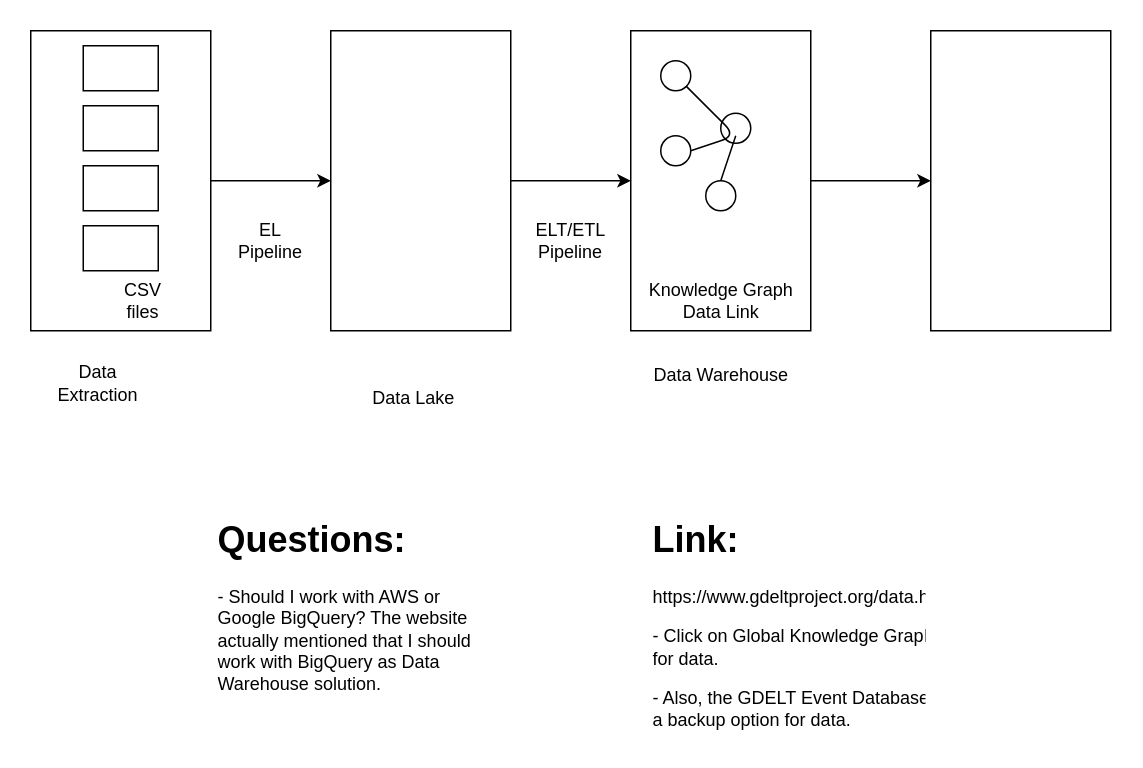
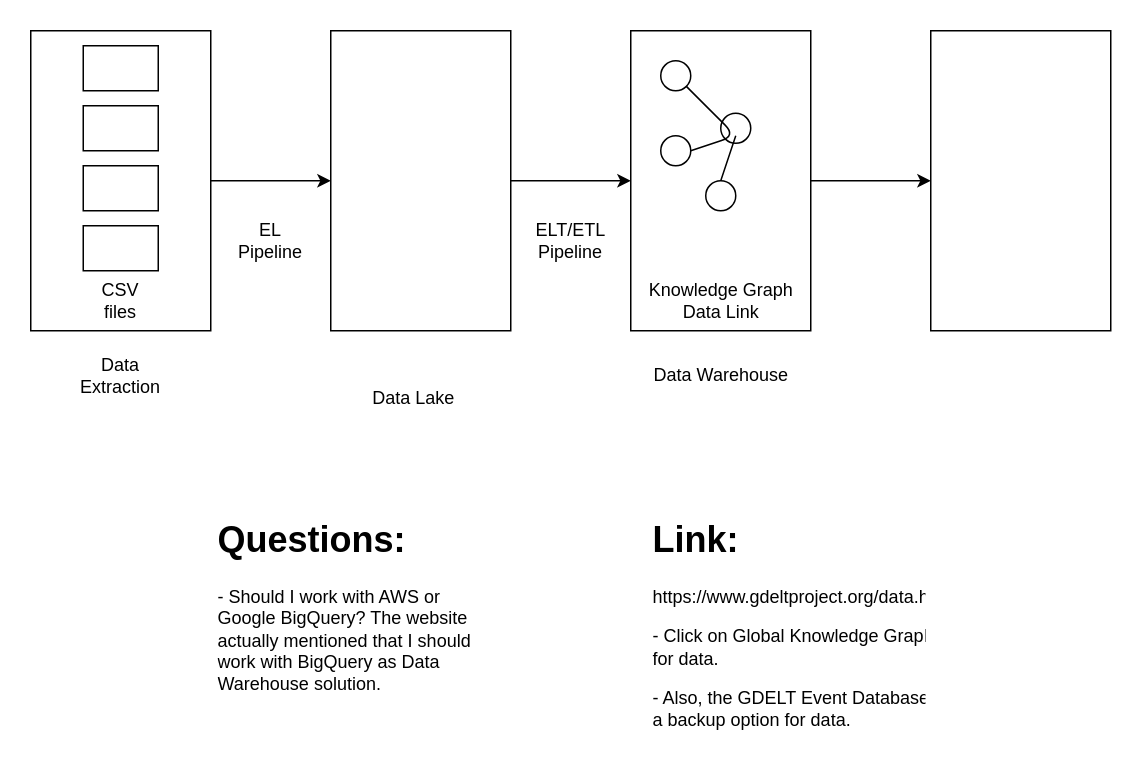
  <mxCell id="0" />
  <mxCell id="1" parent="0" />
  <mxCell id="2" style="edgeStyle=orthogonalEdgeStyle;rounded=0;orthogonalLoop=1;jettySize=auto;html=1;exitX=1;exitY=0.5;exitDx=0;exitDy=0;entryX=0;entryY=0.5;entryDx=0;entryDy=0;" edge="1" parent="1" source="3" target="6"><mxGeometry relative="1" as="geometry" /></mxCell>
  <mxCell id="3" value="" style="rounded=0;whiteSpace=wrap;html=1;" vertex="1" parent="1"><mxGeometry x="20" y="20" width="120" height="200" as="geometry" /></mxCell>
- <mxCell id="4" value="Data Extraction" style="text;html=1;strokeColor=none;fillColor=none;align=center;verticalAlign=middle;whiteSpace=wrap;rounded=0;" vertex="1" parent="1"><mxGeometry x="45" y="245" width="40" height="20" as="geometry" /></mxCell>
+ <mxCell id="4" value="Data Extraction" style="text;html=1;strokeColor=none;fillColor=none;align=center;verticalAlign=middle;whiteSpace=wrap;rounded=0;" vertex="1" parent="1"><mxGeometry x="60" y="240" width="40" height="20" as="geometry" /></mxCell>
  <mxCell id="5" style="edgeStyle=orthogonalEdgeStyle;rounded=0;orthogonalLoop=1;jettySize=auto;html=1;entryX=0;entryY=0.5;entryDx=0;entryDy=0;" edge="1" parent="1" source="6" target="9"><mxGeometry relative="1" as="geometry" /></mxCell>
  <mxCell id="6" value="" style="rounded=0;whiteSpace=wrap;html=1;" vertex="1" parent="1"><mxGeometry x="220" y="20" width="120" height="200" as="geometry" /></mxCell>
  <mxCell id="7" value="Data Lake" style="text;html=1;align=center;verticalAlign=middle;resizable=0;points=[];autosize=1;" vertex="1" parent="1"><mxGeometry x="240" y="255" width="70" height="20" as="geometry" /></mxCell>
  <mxCell id="8" style="edgeStyle=orthogonalEdgeStyle;rounded=0;orthogonalLoop=1;jettySize=auto;html=1;exitX=1;exitY=0.5;exitDx=0;exitDy=0;entryX=0;entryY=0.5;entryDx=0;entryDy=0;" edge="1" parent="1" source="9" target="11"><mxGeometry relative="1" as="geometry" /></mxCell>
  <mxCell id="9" value="" style="rounded=0;whiteSpace=wrap;html=1;" vertex="1" parent="1"><mxGeometry x="420" y="20" width="120" height="200" as="geometry" /></mxCell>
  <mxCell id="10" value="Data Warehouse" style="text;html=1;align=center;verticalAlign=middle;resizable=0;points=[];autosize=1;" vertex="1" parent="1"><mxGeometry x="425" y="240" width="110" height="20" as="geometry" /></mxCell>
  <mxCell id="11" value="" style="rounded=0;whiteSpace=wrap;html=1;" vertex="1" parent="1"><mxGeometry x="620" y="20" width="120" height="200" as="geometry" /></mxCell>
  <mxCell id="12" value="&lt;h1&gt;Questions:&lt;/h1&gt;&lt;p&gt;- Should I work with AWS or Google BigQuery? The website actually mentioned that I should work with BigQuery as Data Warehouse solution.&lt;/p&gt;" style="text;html=1;strokeColor=none;fillColor=none;spacing=5;spacingTop=-20;whiteSpace=wrap;overflow=hidden;rounded=0;" vertex="1" parent="1"><mxGeometry x="140" y="340" width="190" height="120" as="geometry" /></mxCell>
  <mxCell id="13" value="" style="rounded=0;whiteSpace=wrap;html=1;" vertex="1" parent="1"><mxGeometry x="55" y="30" width="50" height="30" as="geometry" /></mxCell>
  <mxCell id="14" value="" style="rounded=0;whiteSpace=wrap;html=1;" vertex="1" parent="1"><mxGeometry x="55" y="70" width="50" height="30" as="geometry" /></mxCell>
  <mxCell id="15" value="" style="rounded=0;whiteSpace=wrap;html=1;" vertex="1" parent="1"><mxGeometry x="55" y="110" width="50" height="30" as="geometry" /></mxCell>
  <mxCell id="16" value="" style="rounded=0;whiteSpace=wrap;html=1;" vertex="1" parent="1"><mxGeometry x="55" y="150" width="50" height="30" as="geometry" /></mxCell>
- <mxCell id="17" value="CSV files" style="text;html=1;strokeColor=none;fillColor=none;align=center;verticalAlign=middle;whiteSpace=wrap;rounded=0;" vertex="1" parent="1"><mxGeometry x="75" y="190" width="40" height="20" as="geometry" /></mxCell>
+ <mxCell id="17" value="CSV files" style="text;html=1;strokeColor=none;fillColor=none;align=center;verticalAlign=middle;whiteSpace=wrap;rounded=0;" vertex="1" parent="1"><mxGeometry x="60" y="190" width="40" height="20" as="geometry" /></mxCell>
  <mxCell id="18" value="EL Pipeline" style="text;html=1;strokeColor=none;fillColor=none;align=center;verticalAlign=middle;whiteSpace=wrap;rounded=0;" vertex="1" parent="1"><mxGeometry x="160" y="150" width="40" height="20" as="geometry" /></mxCell>
  <mxCell id="19" value="Knowledge Graph &lt;br&gt;Data Link" style="text;html=1;align=center;verticalAlign=middle;resizable=0;points=[];autosize=1;" vertex="1" parent="1"><mxGeometry x="425" y="185" width="110" height="30" as="geometry" /></mxCell>
  <mxCell id="20" value="" style="ellipse;whiteSpace=wrap;html=1;aspect=fixed;" vertex="1" parent="1"><mxGeometry x="440" y="40" width="20" height="20" as="geometry" /></mxCell>
  <mxCell id="21" value="" style="ellipse;whiteSpace=wrap;html=1;aspect=fixed;" vertex="1" parent="1"><mxGeometry x="470" y="120" width="20" height="20" as="geometry" /></mxCell>
  <mxCell id="22" value="" style="ellipse;whiteSpace=wrap;html=1;aspect=fixed;" vertex="1" parent="1"><mxGeometry x="440" y="90" width="20" height="20" as="geometry" /></mxCell>
  <mxCell id="23" value="" style="ellipse;whiteSpace=wrap;html=1;aspect=fixed;" vertex="1" parent="1"><mxGeometry x="480" y="75" width="20" height="20" as="geometry" /></mxCell>
  <mxCell id="24" value="" style="endArrow=none;html=1;exitX=1;exitY=1;exitDx=0;exitDy=0;entryX=1;entryY=0.5;entryDx=0;entryDy=0;" edge="1" parent="1" source="20" target="22"><mxGeometry width="50" height="50" relative="1" as="geometry"><mxPoint x="350" y="330" as="sourcePoint" /><mxPoint x="400" y="280" as="targetPoint" /><Array as="points"><mxPoint x="490" y="90" /></Array></mxGeometry></mxCell>
  <mxCell id="25" value="" style="endArrow=none;html=1;exitX=0.5;exitY=0;exitDx=0;exitDy=0;" edge="1" parent="1" source="21"><mxGeometry width="50" height="50" relative="1" as="geometry"><mxPoint x="350" y="330" as="sourcePoint" /><mxPoint x="490" y="90" as="targetPoint" /></mxGeometry></mxCell>
  <mxCell id="26" value="ELT/ETL Pipeline" style="text;html=1;strokeColor=none;fillColor=none;align=center;verticalAlign=middle;whiteSpace=wrap;rounded=0;" vertex="1" parent="1"><mxGeometry x="360" y="150" width="40" height="20" as="geometry" /></mxCell>
  <mxCell id="27" value="&lt;h1&gt;Link:&lt;/h1&gt;&lt;p&gt;https://www.gdeltproject.org/data.html&lt;br&gt;&lt;/p&gt;&lt;p&gt;- Click on Global Knowledge Graph for data.&lt;/p&gt;&lt;p&gt;- Also, the GDELT Event Database is a backup option for data.&lt;/p&gt;" style="text;html=1;strokeColor=none;fillColor=none;spacing=5;spacingTop=-20;whiteSpace=wrap;overflow=hidden;rounded=0;" vertex="1" parent="1"><mxGeometry x="430" y="340" width="190" height="150" as="geometry" /></mxCell>
